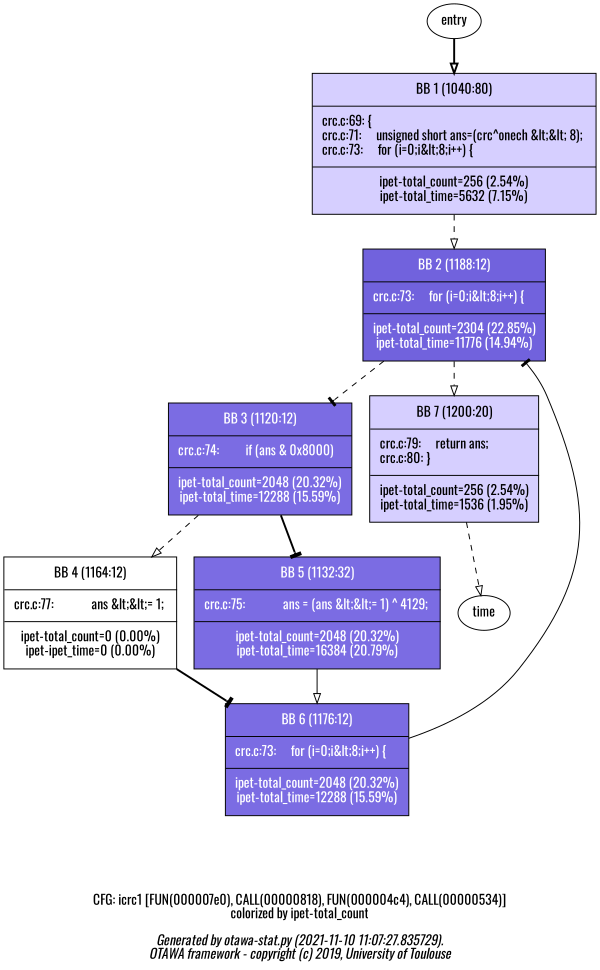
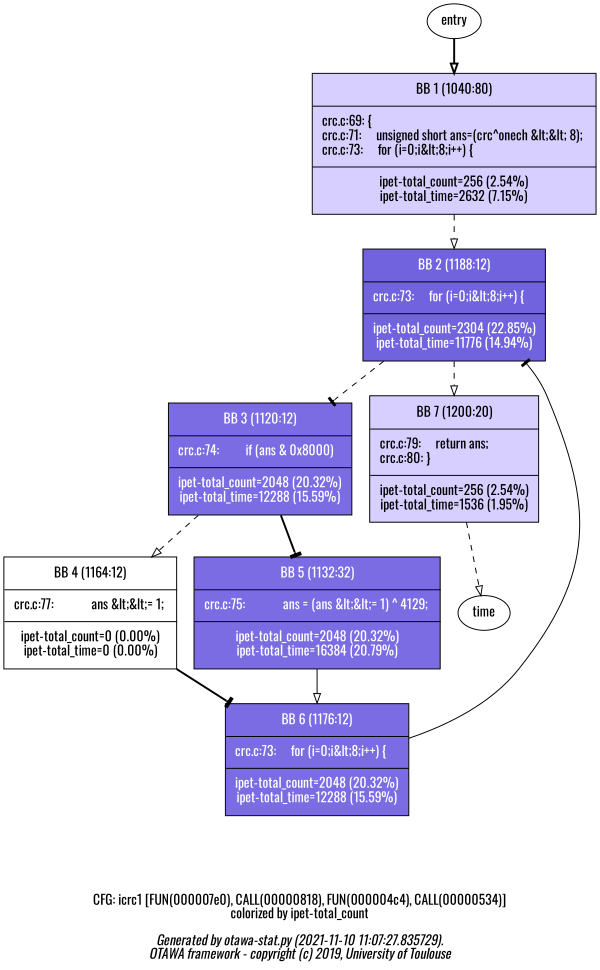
  digraph {
    fontname=Oswald
    label=<CFG: icrc1 [FUN(000007e0), CALL(00000818), FUN(000004c4), CALL(00000534)]<br/>colorized by ipet-total_count<br/><BR/><I>Generated by otawa-stat.py (2021-11-10 11:07:27.835729).</I><BR/><I>OTAWA framework - copyright (c) 2019, University of Toulouse</I>>
    node [fontname=Oswald fontcolor="#ffffff" margin=0 shape=box style=filled]
    edge [arrowhead=onormal fontname=Oswald style=dashed]
    n1 [label=entry fontcolor="" margin="" shape="" style=""]
-   n2 [fillcolor="#d6cfff" fontcolor="#000000" label=<<table border='0' cellpadding='8px'><tr><td>BB 1 (1040:80)</td></tr><hr/><tr><td align='left'>crc.c:69: { <br align='left'/>crc.c:71: &nbsp;&nbsp;&nbsp;&nbsp;unsigned&nbsp;short&nbsp;ans=(crc^onech&nbsp;&amp;lt;&amp;lt;&nbsp;8); <br align='left'/>crc.c:73: &nbsp;&nbsp;&nbsp;&nbsp;for&nbsp;(i=0;i&amp;lt;8;i++)&nbsp;{ <br align='left'/></td></tr><hr/><tr><td>ipet-total_count=256 (2.54%)<br/>ipet-total_time=5632 (7.15%)<br/></td></tr></table>>]
+   n2 [fillcolor="#d6cfff" fontcolor="#000000" label=<<table border='0' cellpadding='8px'><tr><td>BB 1 (1040:80)</td></tr><hr/><tr><td align='left'>crc.c:69: { <br align='left'/>crc.c:71: &nbsp;&nbsp;&nbsp;&nbsp;unsigned&nbsp;short&nbsp;ans=(crc^onech&nbsp;&amp;lt;&amp;lt;&nbsp;8); <br align='left'/>crc.c:73: &nbsp;&nbsp;&nbsp;&nbsp;for&nbsp;(i=0;i&amp;lt;8;i++)&nbsp;{ <br align='left'/></td></tr><hr/><tr><td>ipet-total_count=256 (2.54%)<br/>ipet-total_time=2632 (7.15%)<br/></td></tr></table>>]
    n3 [fillcolor="#7162dd" label=<<table border='0' cellpadding='8px'><tr><td>BB 2 (1188:12)</td></tr><hr/><tr><td align='left'>crc.c:73: &nbsp;&nbsp;&nbsp;&nbsp;for&nbsp;(i=0;i&amp;lt;8;i++)&nbsp;{ <br align='left'/></td></tr><hr/><tr><td>ipet-total_count=2304 (22.85%)<br/>ipet-total_time=11776 (14.94%)<br/></td></tr></table>>]
    n4 [fillcolor="#7b6ce3" label=<<table border='0' cellpadding='8px'><tr><td>BB 3 (1120:12)</td></tr><hr/><tr><td align='left'>crc.c:74: &nbsp;&nbsp;&nbsp;&nbsp;&nbsp;&nbsp;&nbsp;&nbsp;if&nbsp;(ans&nbsp;&amp;&nbsp;0x8000) <br align='left'/></td></tr><hr/><tr><td>ipet-total_count=2048 (20.32%)<br/>ipet-total_time=12288 (15.59%)<br/></td></tr></table>>]
    n5 [fillcolor="#d6cfff" fontcolor="#000000" label=<<table border='0' cellpadding='8px'><tr><td>BB 7 (1200:20)</td></tr><hr/><tr><td align='left'>crc.c:79: &nbsp;&nbsp;&nbsp;&nbsp;return&nbsp;ans; <br align='left'/>crc.c:80: } <br align='left'/></td></tr><hr/><tr><td>ipet-total_count=256 (2.54%)<br/>ipet-total_time=1536 (1.95%)<br/></td></tr></table>>]
-   n6 [label=<<table border='0' cellpadding='8px'><tr><td>BB 4 (1164:12)</td></tr><hr/><tr><td align='left'>crc.c:77: &nbsp;&nbsp;&nbsp;&nbsp;&nbsp;&nbsp;&nbsp;&nbsp;&nbsp;&nbsp;&nbsp;&nbsp;ans&nbsp;&amp;lt;&amp;lt;=&nbsp;1; <br align='left'/></td></tr><hr/><tr><td>ipet-total_count=0 (0.00%)<br/>ipet-ipet_time=0 (0.00%)<br/></td></tr></table>> fontcolor="" style=""]
+   n6 [label=<<table border='0' cellpadding='8px'><tr><td>BB 4 (1164:12)</td></tr><hr/><tr><td align='left'>crc.c:77: &nbsp;&nbsp;&nbsp;&nbsp;&nbsp;&nbsp;&nbsp;&nbsp;&nbsp;&nbsp;&nbsp;&nbsp;ans&nbsp;&amp;lt;&amp;lt;=&nbsp;1; <br align='left'/></td></tr><hr/><tr><td>ipet-total_count=0 (0.00%)<br/>ipet-total_time=0 (0.00%)<br/></td></tr></table>> fontcolor="" style=""]
    n7 [fillcolor="#7b6ce3" label=<<table border='0' cellpadding='8px'><tr><td>BB 5 (1132:32)</td></tr><hr/><tr><td align='left'>crc.c:75: &nbsp;&nbsp;&nbsp;&nbsp;&nbsp;&nbsp;&nbsp;&nbsp;&nbsp;&nbsp;&nbsp;&nbsp;ans&nbsp;=&nbsp;(ans&nbsp;&amp;lt;&amp;lt;=&nbsp;1)&nbsp;^&nbsp;4129; <br align='left'/></td></tr><hr/><tr><td>ipet-total_count=2048 (20.32%)<br/>ipet-total_time=16384 (20.79%)<br/></td></tr></table>>]
    n8 [label=time fontcolor="" margin="" shape="" style=""]
    n9 [fillcolor="#7b6ce3" label=<<table border='0' cellpadding='8px'><tr><td>BB 6 (1176:12)</td></tr><hr/><tr><td align='left'>crc.c:73: &nbsp;&nbsp;&nbsp;&nbsp;for&nbsp;(i=0;i&amp;lt;8;i++)&nbsp;{ <br align='left'/></td></tr><hr/><tr><td>ipet-total_count=2048 (20.32%)<br/>ipet-total_time=12288 (15.59%)<br/></td></tr></table>>]
    n1 -> n2 [style=bold]
    n2 -> n3
    n3 -> n4 [arrowhead=tee]
    n3 -> n5
    n4 -> n6
    n4 -> n7 [arrowhead=tee style=bold]
    n5 -> n8
    n6 -> n9 [arrowhead=tee style=bold]
    n7 -> n9 [style=solid]
    n9 -> n3 [arrowhead=tee style=solid]
  }
